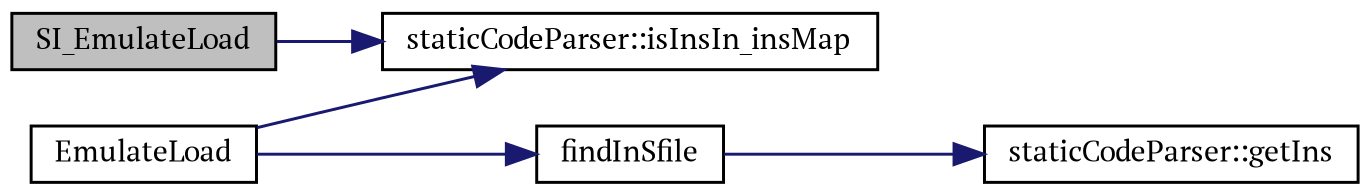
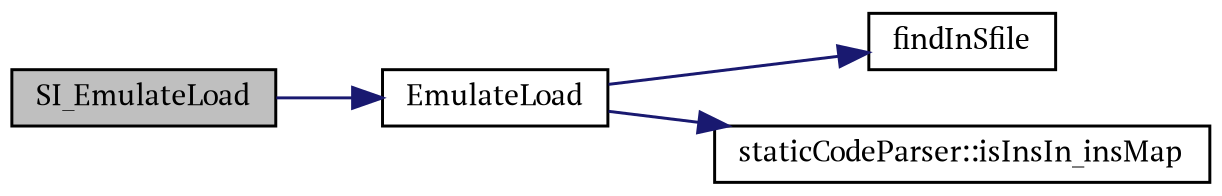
  digraph {
    fontname="PT Serif"
    rankdir=LR
    node [color=black fillcolor=white fontname="PT Serif" fontsize=10 shape=record style=filled]
    edge [color=midnightblue fontname="PT Serif" fontsize=10 labelfontname=Helvetica labelfontsize=10 style=solid]
    n1 [fillcolor=grey75 fontcolor=black height=0.2 label=SI_EmulateLoad width=0.4]
    n2 [height=0.2 label=EmulateLoad width=0.4]
    n3 [height=0.2 label=findInSfile width=0.4]
    n4 [height=0.2 label="staticCodeParser::isInsIn_insMap" width=0.4]
-   n5 [height=0.2 label="staticCodeParser::getIns" width=0.4]
-   n1 -> n4
+   n1 -> n2
    n2 -> n3
    n2 -> n4
-   n3 -> n5
  }
